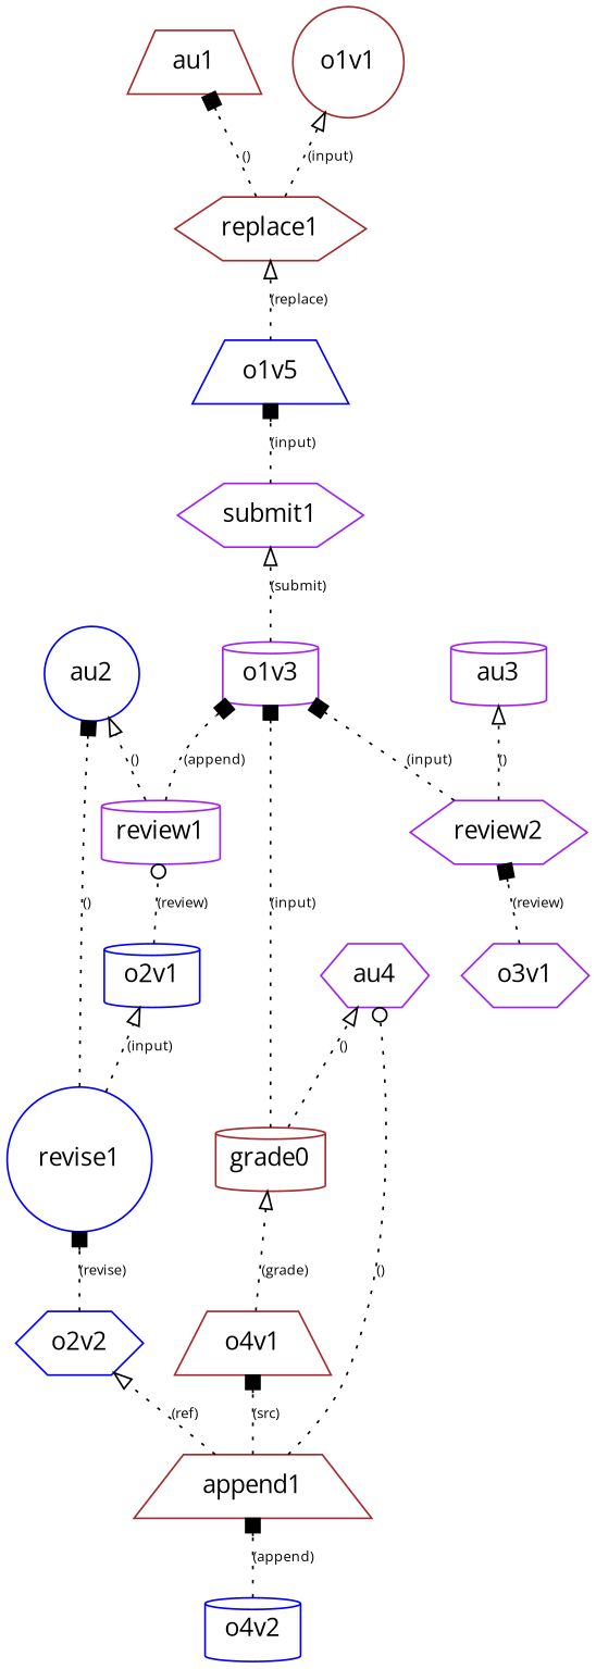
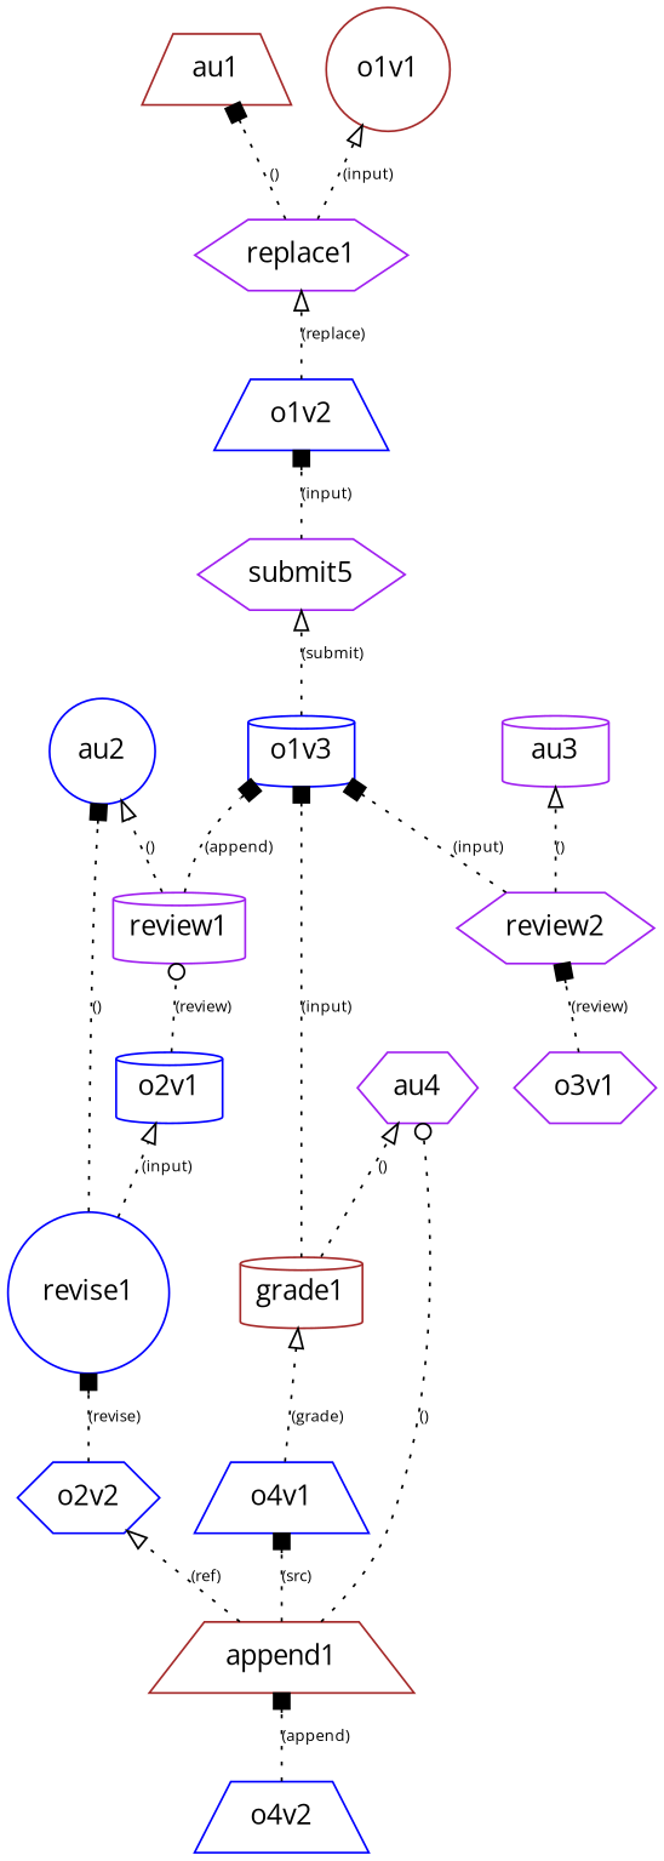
  digraph {
    fontname="Open Sans"
    rankdir=BT
    node [color=blue fontname="Open Sans" shape=hexagon]
    edge [arrowhead=box color=black fontcolor=black fontname="Open Sans" fontsize=8 style=dotted]
    n1 [color=brown label=au1 shape=trapezium sides=8]
-   n2 [color=brown label=replace1 sides=4]
+   n2 [color=purple label=replace1 sides=4]
    n3 [color=brown label=o1v1 shape=circle]
-   n4 [color=purple label=submit1 sides=4]
-   n5 [label=o1v5 shape=trapezium]
+   n4 [color=purple label=submit5 sides=4]
+   n5 [label=o1v2 shape=trapezium]
    n6 [color=purple label=review1 shape=cylinder sides=4]
-   n7 [color=purple label=o1v3 shape=cylinder]
+   n7 [label=o1v3 shape=cylinder]
    n8 [label=au2 shape=circle sides=8]
    n9 [color=purple label=review2 sides=4]
    n10 [color=purple label=au3 shape=cylinder sides=8]
    n11 [label=revise1 shape=circle sides=4]
    n12 [label=o2v1 shape=cylinder]
-   n13 [color=brown label=grade0 shape=cylinder sides=4]
+   n13 [color=brown label=grade1 shape=cylinder sides=4]
    n14 [color=purple label=au4 sides=8]
    n15 [color=brown label=append1 shape=trapezium sides=4]
    n16 [label=o2v2]
-   n17 [color=brown label=o4v1 shape=trapezium]
+   n17 [label=o4v1 shape=trapezium]
    n18 [color=purple label=o3v1]
-   n19 [label=o4v2 shape=cylinder]
+   n19 [label=o4v2 shape=trapezium]
    n2 -> n1 [label="()"]
    n2 -> n3 [arrowhead=onormal label="(input)"]
    n4 -> n5 [label="(input)"]
    n5 -> n2 [arrowhead=onormal label="(replace)"]
    n6 -> n7 [label="(append)"]
    n6 -> n8 [arrowhead=onormal label="()"]
    n7 -> n4 [arrowhead=onormal label="(submit)"]
    n9 -> n7 [label="(input)"]
    n9 -> n10 [arrowhead=onormal label="()"]
    n11 -> n8 [label="()"]
    n11 -> n12 [arrowhead=onormal label="(input)"]
    n12 -> n6 [arrowhead=odot label="(review)"]
    n13 -> n7 [label="(input)"]
    n13 -> n14 [arrowhead=onormal label="()"]
    n15 -> n14 [arrowhead=odot label="()"]
    n15 -> n16 [arrowhead=onormal label="(ref)"]
    n15 -> n17 [label="(src)"]
    n16 -> n11 [label="(revise)"]
    n17 -> n13 [arrowhead=onormal label="(grade)"]
    n18 -> n9 [label="(review)"]
    n19 -> n15 [label="(append)"]
  }
